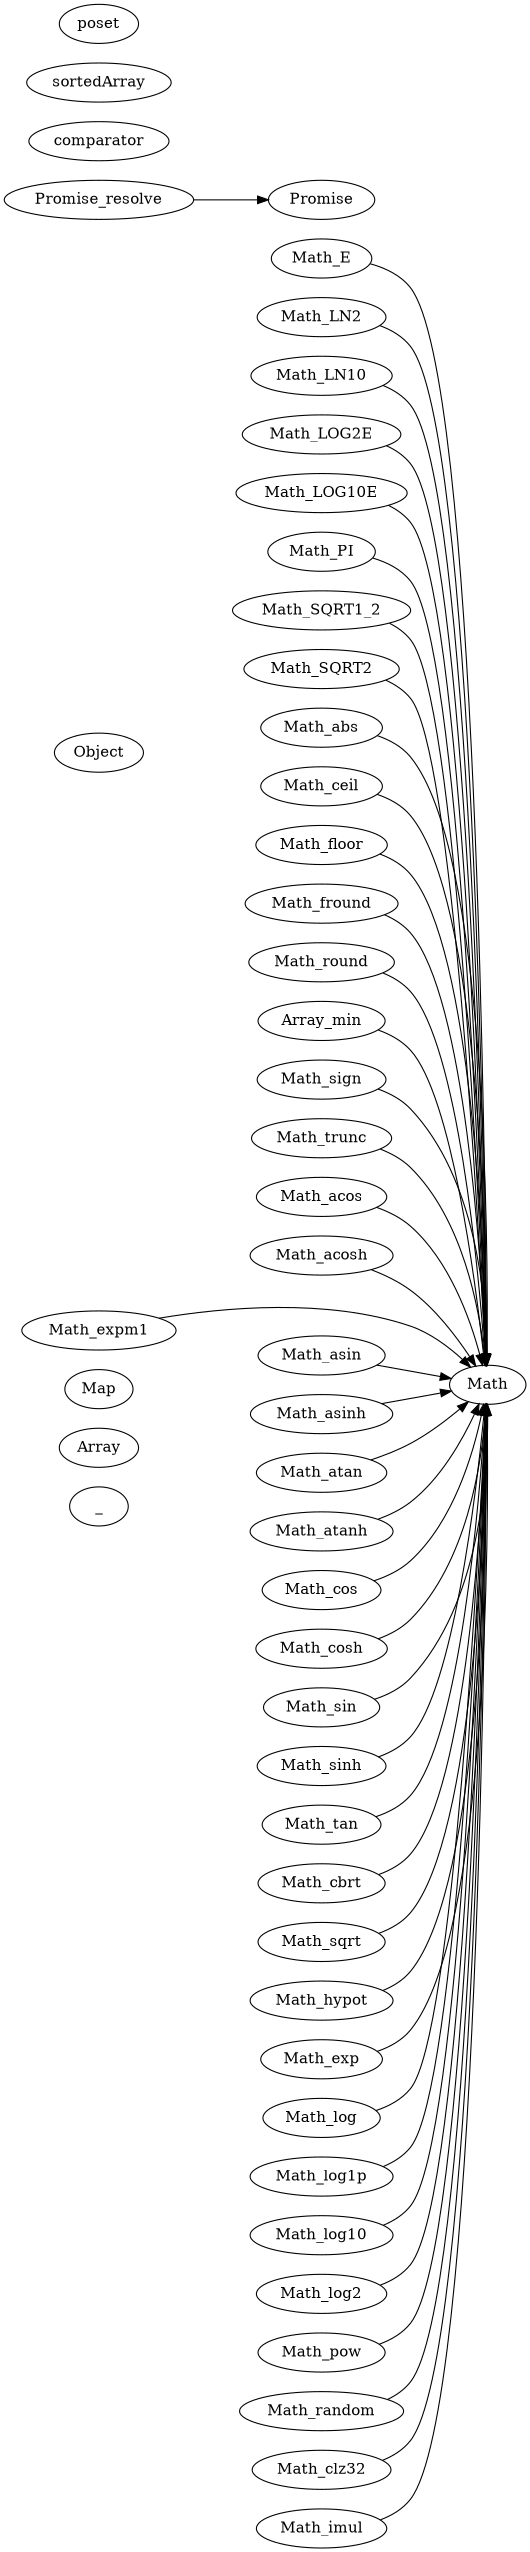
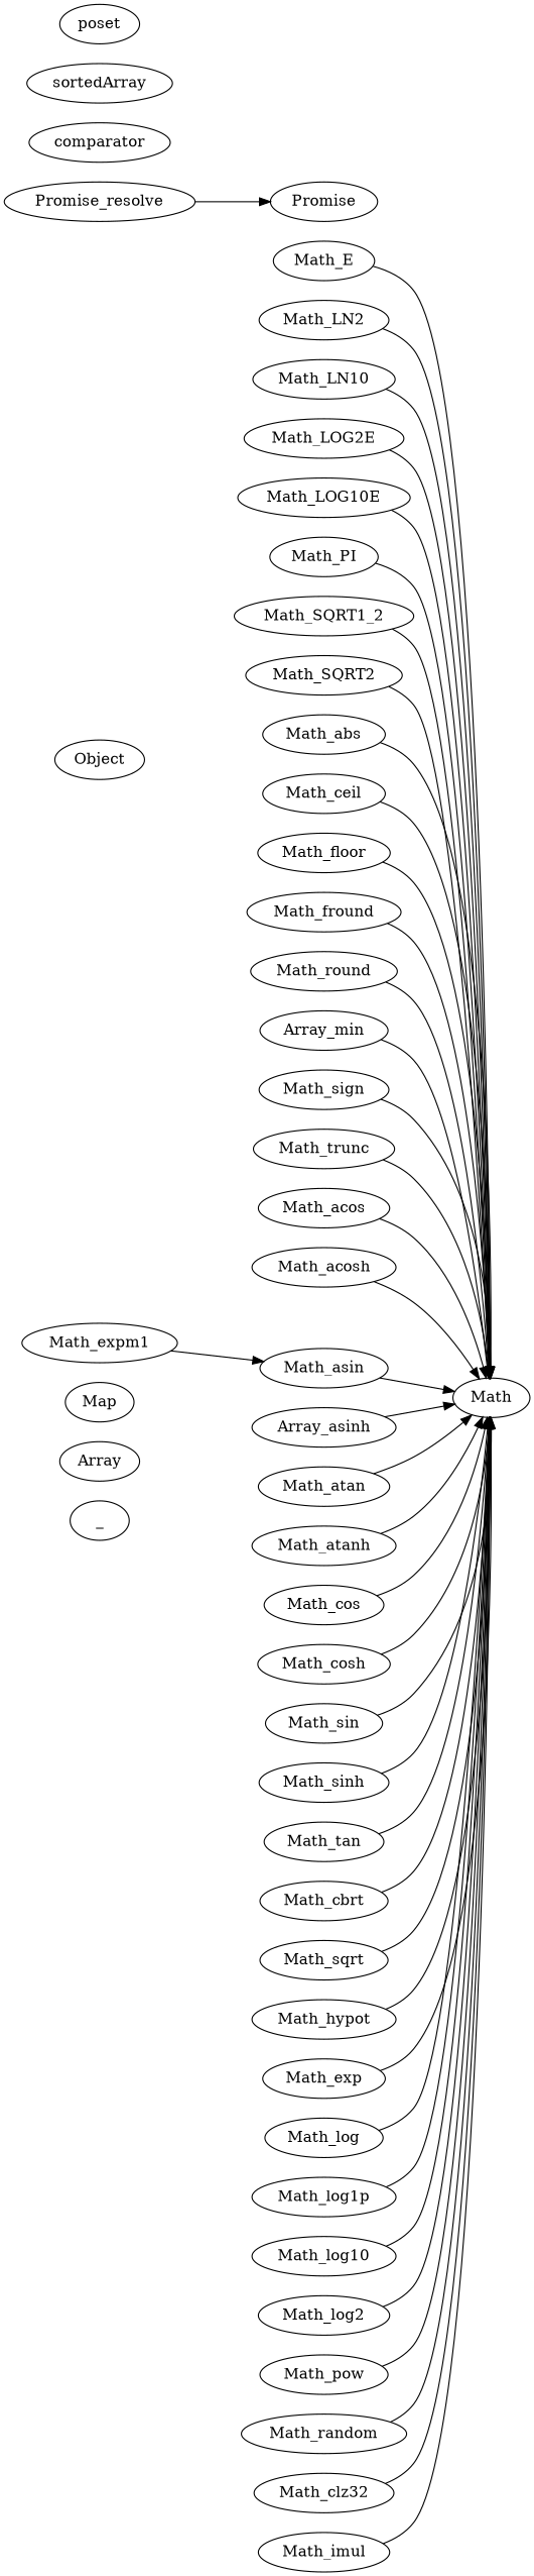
  digraph {
    rankdir=LR
    n1 [label=_]
    n2 [label=Array]
    n3 [label=Map]
    n4 [label=Math]
    n5 [label=Math_E]
    n6 [label=Math_LN2]
    n7 [label=Math_LN10]
    n8 [label=Math_LOG2E]
    n9 [label=Math_LOG10E]
    n10 [label=Math_PI]
    n11 [label=Math_SQRT1_2]
    n12 [label=Math_SQRT2]
    n13 [label=Math_abs]
    n14 [label=Math_ceil]
    n15 [label=Math_floor]
    n16 [label=Math_fround]
    n17 [label=Math_round]
    n18 [label=Array_min]
    n19 [label=Math_sign]
    n20 [label=Math_trunc]
    n21 [label=Math_acos]
    n22 [label=Math_acosh]
    n23 [label=Math_asin]
-   n24 [label=Math_asinh]
+   n24 [label=Array_asinh]
    n25 [label=Math_atan]
    n26 [label=Math_atanh]
    n27 [label=Math_cos]
    n28 [label=Math_cosh]
    n29 [label=Math_sin]
    n30 [label=Math_sinh]
    n31 [label=Math_tan]
    n32 [label=Math_cbrt]
    n33 [label=Math_sqrt]
    n34 [label=Math_hypot]
    n35 [label=Math_exp]
    n36 [label=Math_expm1]
    n37 [label=Math_log]
    n38 [label=Math_log1p]
    n39 [label=Math_log10]
    n40 [label=Math_log2]
    n41 [label=Math_pow]
    n42 [label=Math_random]
    n43 [label=Math_clz32]
    n44 [label=Math_imul]
    n45 [label=Object]
    n46 [label=Promise]
    n47 [label=Promise_resolve]
    n48 [label=comparator]
    n49 [label=sortedArray]
    n50 [label=poset]
    n5 -> n4
    n6 -> n4
    n7 -> n4
    n8 -> n4
    n9 -> n4
    n10 -> n4
    n11 -> n4
    n12 -> n4
    n13 -> n4
    n14 -> n4
    n15 -> n4
    n16 -> n4
    n17 -> n4
    n18 -> n4
    n19 -> n4
    n20 -> n4
    n21 -> n4
    n22 -> n4
    n23 -> n4
    n24 -> n4
    n25 -> n4
    n26 -> n4
    n27 -> n4
    n28 -> n4
    n29 -> n4
    n30 -> n4
    n31 -> n4
    n32 -> n4
    n33 -> n4
    n34 -> n4
    n35 -> n4
-   n36 -> n4
+   n36 -> n23
    n37 -> n4
    n38 -> n4
    n39 -> n4
    n40 -> n4
    n41 -> n4
    n42 -> n4
    n43 -> n4
    n44 -> n4
    n47 -> n46
  }
